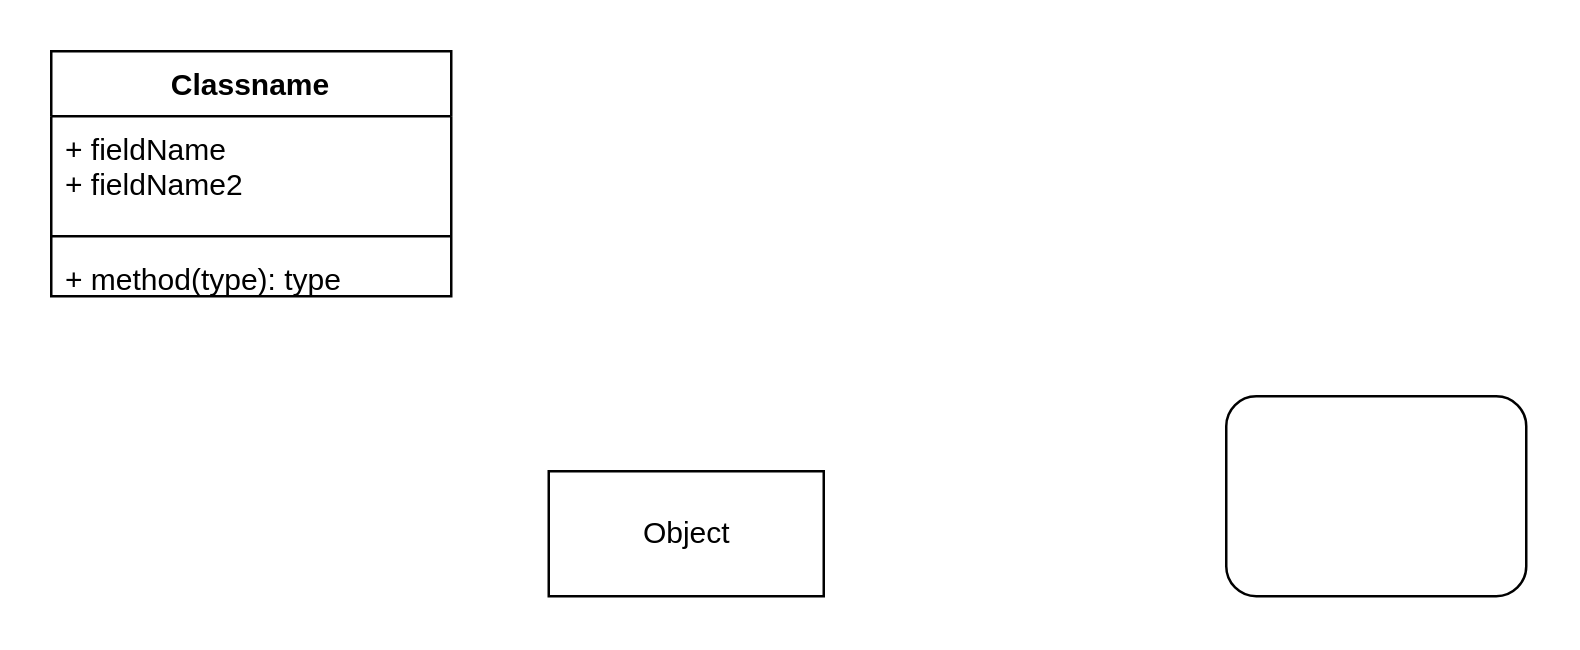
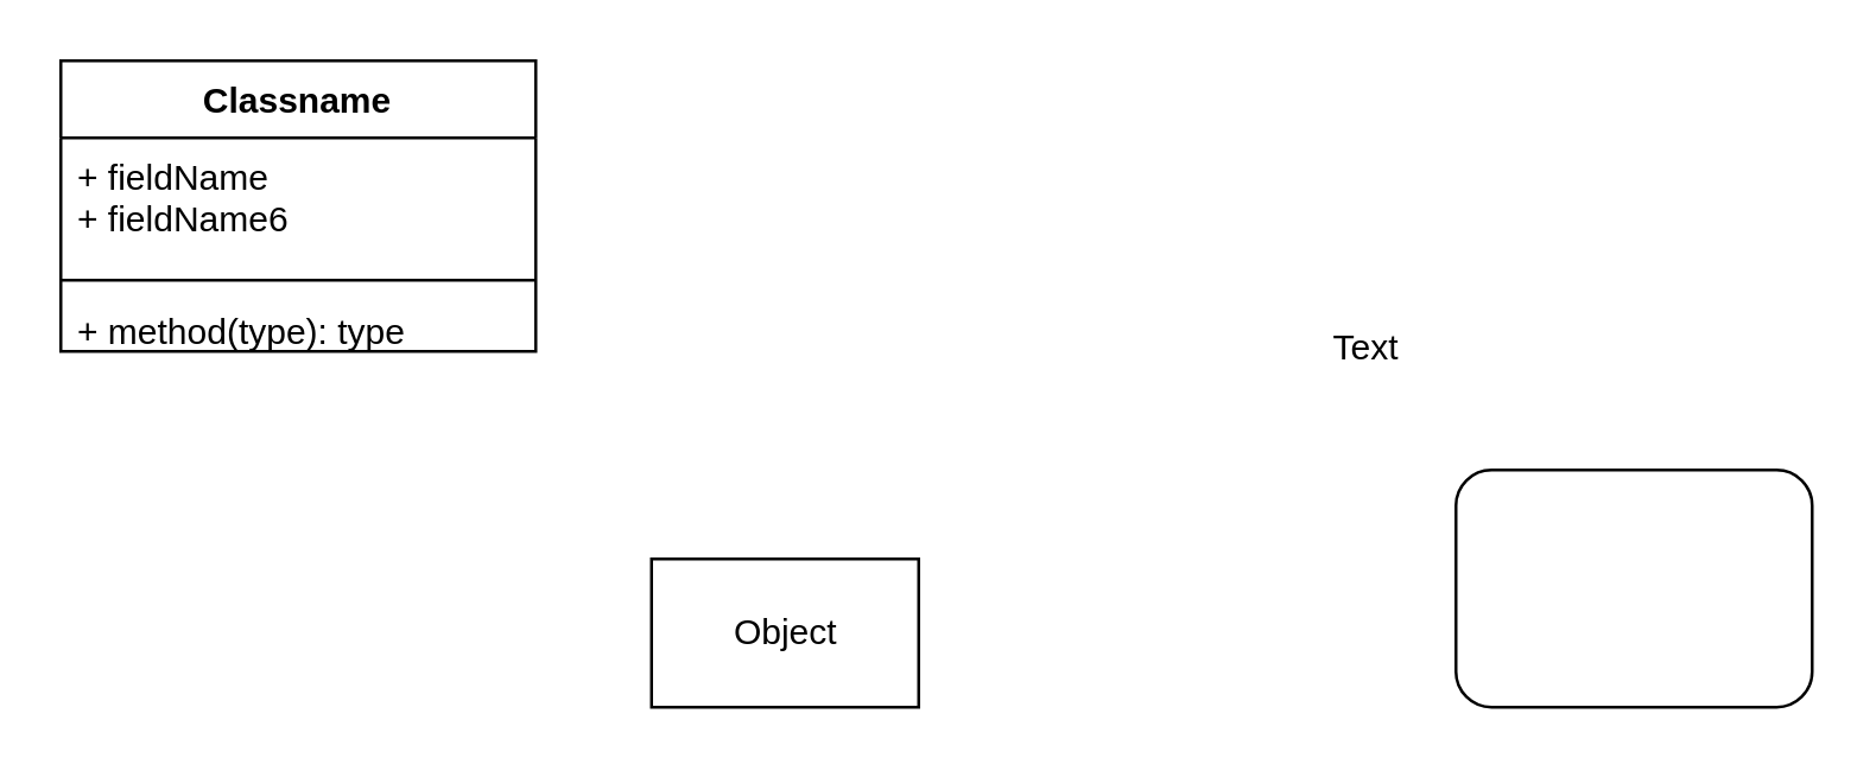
  <mxCell id="0" />
  <mxCell id="1" parent="0" />
- <mxCell id="2" value="Object" style="html=1;rounded=0;" vertex="1" parent="1"><mxGeometry x="219" y="188" width="110" height="50" as="geometry" /></mxCell>
+ <mxCell id="2" value="Object" style="html=1;rounded=0;" vertex="1" parent="1"><mxGeometry x="219" y="188" width="90" height="50" as="geometry" /></mxCell>
  <mxCell id="3" value="Classname" style="swimlane;fontStyle=1;align=center;verticalAlign=top;childLayout=stackLayout;horizontal=1;startSize=26;horizontalStack=0;resizeParent=1;resizeParentMax=0;resizeLast=0;collapsible=1;marginBottom=0;rounded=0;" vertex="1" parent="1"><mxGeometry x="20" y="20" width="160" height="98" as="geometry" /></mxCell>
- <mxCell id="4" value="+ fieldName&#10;+ fieldName2&#10;" style="text;strokeColor=none;fillColor=none;align=left;verticalAlign=top;spacingLeft=4;spacingRight=4;overflow=hidden;rotatable=0;points=[[0,0.5],[1,0.5]];portConstraint=eastwest;rounded=0;" vertex="1" parent="3"><mxGeometry y="26" width="160" height="44" as="geometry" /></mxCell>
+ <mxCell id="4" value="+ fieldName&#10;+ fieldName6&#10;" style="text;strokeColor=none;fillColor=none;align=left;verticalAlign=top;spacingLeft=4;spacingRight=4;overflow=hidden;rotatable=0;points=[[0,0.5],[1,0.5]];portConstraint=eastwest;rounded=0;" vertex="1" parent="3"><mxGeometry y="26" width="160" height="44" as="geometry" /></mxCell>
  <mxCell id="5" value="" style="line;strokeWidth=1;fillColor=none;align=left;verticalAlign=middle;spacingTop=-1;spacingLeft=3;spacingRight=3;rotatable=0;labelPosition=right;points=[];portConstraint=eastwest;strokeColor=inherit;rounded=0;" vertex="1" parent="3"><mxGeometry y="70" width="160" height="8" as="geometry" /></mxCell>
  <mxCell id="6" value="+ method(type): type" style="text;strokeColor=none;fillColor=none;align=left;verticalAlign=top;spacingLeft=4;spacingRight=4;overflow=hidden;rotatable=0;points=[[0,0.5],[1,0.5]];portConstraint=eastwest;rounded=0;" vertex="1" parent="3"><mxGeometry y="78" width="160" height="20" as="geometry" /></mxCell>
  <mxCell id="7" value="" style="rounded=1;whiteSpace=wrap;html=1;" vertex="1" parent="1"><mxGeometry x="490" y="158" width="120" height="80" as="geometry" /></mxCell>
+ <mxCell id="8" value="Text" style="text;html=1;strokeColor=none;fillColor=none;align=center;verticalAlign=middle;whiteSpace=wrap;rounded=0;" vertex="1" parent="1"><mxGeometry x="430" y="102" width="60" height="30" as="geometry" /></mxCell>
